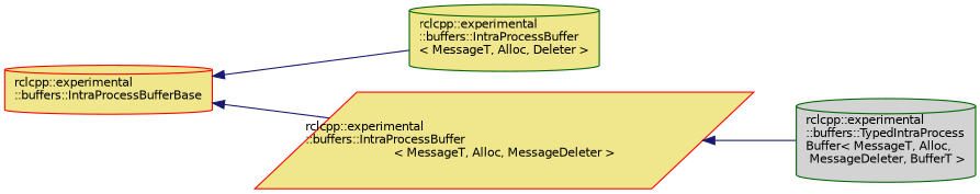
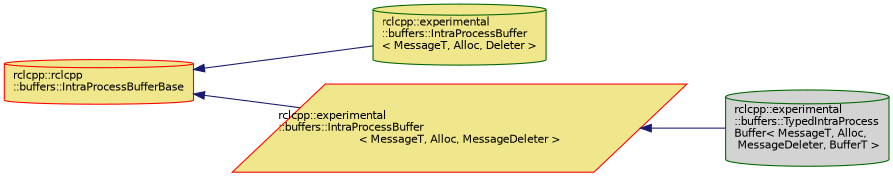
  digraph {
    rankdir=LR
    node [color=red fillcolor=khaki fontname=Helvetica fontsize=10 shape=cylinder style=filled]
    edge [color=midnightblue dir=back fontname=Helvetica fontsize=10 labelfontname=Helvetica labelfontsize=10 style=solid]
-   n1 [height=0.2 label="rclcpp::experimental\l::buffers::IntraProcessBufferBase" width=0.4]
+   n1 [height=0.2 label="rclcpp::rclcpp\l::buffers::IntraProcessBufferBase" width=0.4]
    n2 [color=darkgreen height=0.2 label="rclcpp::experimental\l::buffers::IntraProcessBuffer\l\< MessageT, Alloc, Deleter \>" width=0.4]
    n3 [height=0.2 label="rclcpp::experimental\l::buffers::IntraProcessBuffer\l\< MessageT, Alloc, MessageDeleter \>" shape=parallelogram width=0.4]
    n4 [color=darkgreen fillcolor=lightgrey height=0.2 label="rclcpp::experimental\l::buffers::TypedIntraProcess\lBuffer\< MessageT, Alloc,\l MessageDeleter, BufferT \>" width=0.4]
    n1 -> n2
    n1 -> n3
    n3 -> n4
  }
